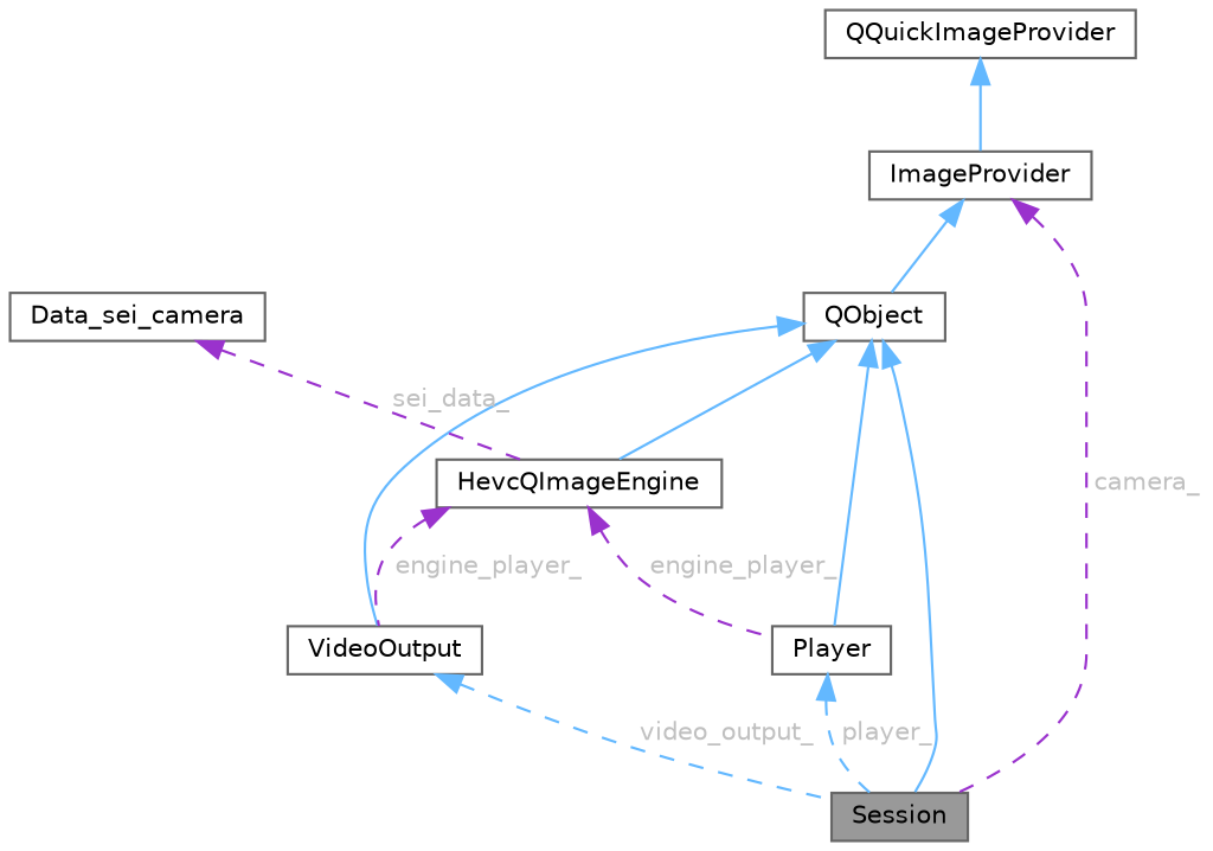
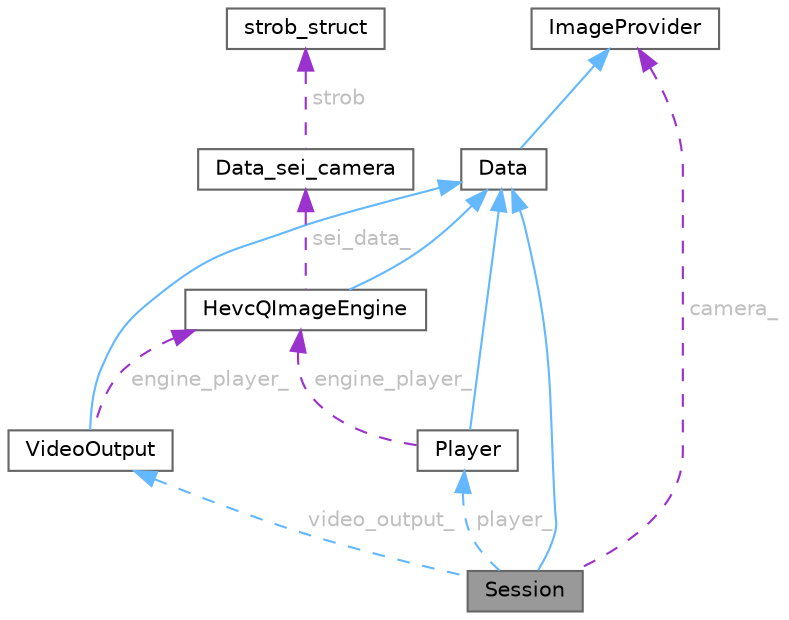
  digraph {
    node [color=gray40 fillcolor=white fontname=Helvetica fontsize=10 shape=box style=filled]
    edge [color=steelblue1 dir=back fontname=Helvetica fontsize=10 labelfontname=Helvetica labelfontsize=10 style=dashed fontcolor=grey]
    n1 [fillcolor=grey60 fontcolor=black height=0.2 label=Session width=0.4]
-   n2 [height=0.2 label=QObject width=0.4]
+   n2 [height=0.2 label=Data width=0.4]
    n3 [height=0.2 label=Player width=0.4]
    n4 [height=0.2 label=HevcQImageEngine width=0.4]
    n5 [height=0.2 label=VideoOutput width=0.4]
    n6 [height=0.2 label=ImageProvider width=0.4]
-   n7 [height=0.2 label=QQuickImageProvider width=0.4]
    n8 [height=0.2 label=Data_sei_camera width=0.4]
+   n9 [height=0.2 label=strob_struct width=0.4]
    n2 -> n1 [style=solid fontcolor=""]
    n2 -> n3 [style=solid fontcolor=""]
    n2 -> n4 [style=solid fontcolor=""]
    n2 -> n5 [style=solid fontcolor=""]
    n3 -> n1 [label=" player_"]
    n4 -> n3 [color=darkorchid3 label=" engine_player_"]
    n4 -> n5 [color=darkorchid3 label=" engine_player_"]
    n5 -> n1 [label=" video_output_"]
    n6 -> n1 [color=darkorchid3 label=" camera_"]
    n6 -> n2 [style=solid fontcolor=""]
-   n7 -> n6 [style=solid fontcolor=""]
    n8 -> n4 [color=darkorchid3 label=" sei_data_"]
+   n9 -> n8 [color=darkorchid3 label=" strob"]
  }
